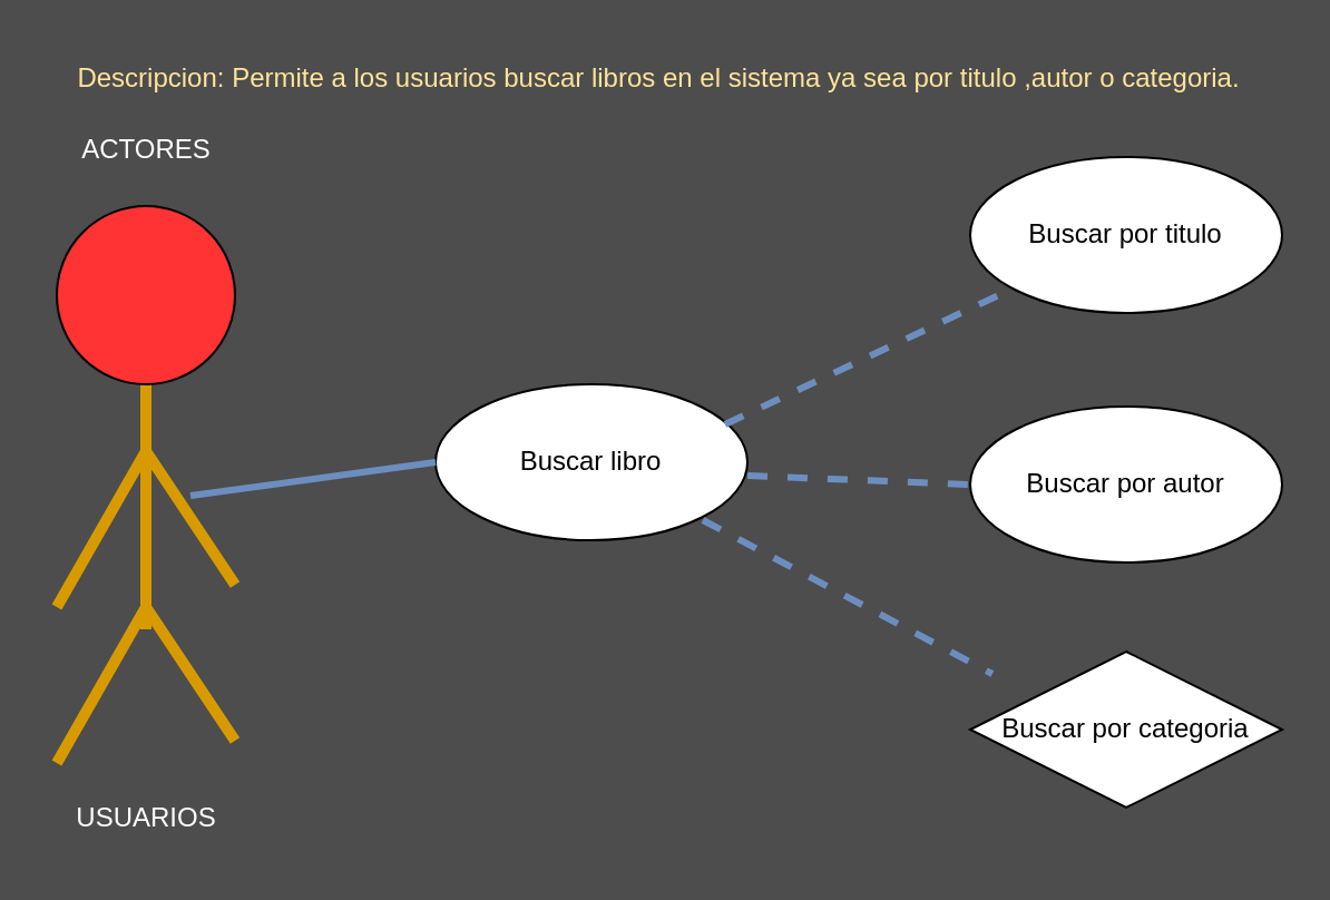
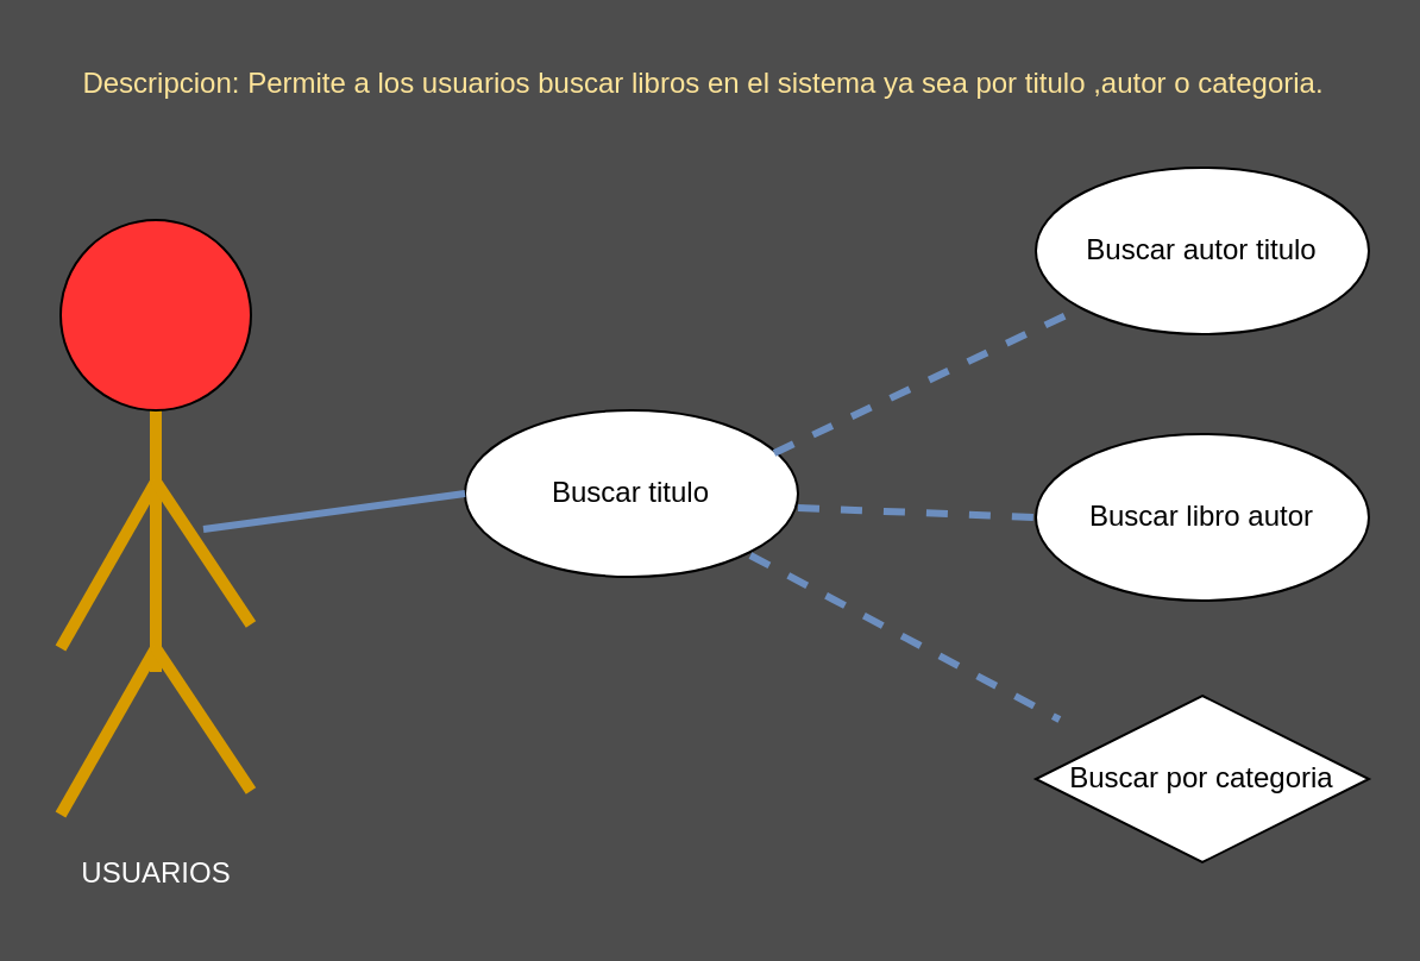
  <mxCell id="0" />
  <mxCell id="1" parent="0" />
  <mxCell id="2" value="" style="endArrow=open;strokeColor=#FF0000;endFill=1;rounded=0" parent="1" edge="1"><mxGeometry relative="1" as="geometry"><mxPoint x="309.5" y="170" as="sourcePoint" /></mxGeometry></mxCell>
  <mxCell id="3" value="" style="endArrow=none;html=1;rounded=1;strokeWidth=5;curved=0;fillColor=#ffe6cc;strokeColor=#d79b00;" parent="1" edge="1"><mxGeometry width="50" height="50" relative="1" as="geometry"><mxPoint x="65" y="282" as="sourcePoint" /><mxPoint x="65" y="172" as="targetPoint" /></mxGeometry></mxCell>
  <mxCell id="4" value="" style="endArrow=none;html=1;rounded=1;strokeWidth=5;curved=0;fillColor=#ffe6cc;strokeColor=#d79b00;" parent="1" edge="1"><mxGeometry width="50" height="50" relative="1" as="geometry"><mxPoint x="25" y="342" as="sourcePoint" /><mxPoint x="65" y="272" as="targetPoint" /></mxGeometry></mxCell>
  <mxCell id="5" value="" style="endArrow=none;html=1;rounded=1;strokeWidth=5;curved=0;fillColor=#ffe6cc;strokeColor=#d79b00;" parent="1" edge="1"><mxGeometry width="50" height="50" relative="1" as="geometry"><mxPoint x="105" y="332" as="sourcePoint" /><mxPoint x="65" y="272" as="targetPoint" /></mxGeometry></mxCell>
  <mxCell id="6" value="" style="ellipse;whiteSpace=wrap;html=1;aspect=fixed;fillColor=#FF3333;" parent="1" vertex="1"><mxGeometry x="25" y="92" width="80" height="80" as="geometry" /></mxCell>
  <mxCell id="7" value="" style="endArrow=none;html=1;rounded=1;strokeWidth=5;curved=0;fillColor=#ffe6cc;strokeColor=#d79b00;" parent="1" edge="1"><mxGeometry width="50" height="50" relative="1" as="geometry"><mxPoint x="65" y="202" as="sourcePoint" /><mxPoint x="25" y="272" as="targetPoint" /></mxGeometry></mxCell>
  <mxCell id="8" value="" style="endArrow=none;html=1;rounded=1;strokeWidth=5;curved=0;fillColor=#ffe6cc;strokeColor=#d79b00;" parent="1" edge="1"><mxGeometry width="50" height="50" relative="1" as="geometry"><mxPoint x="105" y="262" as="sourcePoint" /><mxPoint x="65" y="202" as="targetPoint" /></mxGeometry></mxCell>
- <mxCell id="9" value="&lt;font color=&quot;#ffffff&quot;&gt;ACTORES&lt;/font&gt;" style="text;html=1;align=center;verticalAlign=middle;resizable=0;points=[];autosize=1;strokeColor=none;fillColor=none;" parent="1" vertex="1"><mxGeometry x="25" y="52" width="80" height="30" as="geometry" /></mxCell>
  <mxCell id="10" value="&lt;font color=&quot;#ffffff&quot;&gt;USUARIOS&lt;/font&gt;" style="text;html=1;align=center;verticalAlign=middle;resizable=0;points=[];autosize=1;strokeColor=none;fillColor=none;" parent="1" vertex="1"><mxGeometry x="20" y="352" width="90" height="30" as="geometry" /></mxCell>
- <mxCell id="11" value="Buscar libro" style="ellipse;whiteSpace=wrap;html=1;" parent="1" vertex="1"><mxGeometry x="195" y="172" width="140" height="70" as="geometry" /></mxCell>
+ <mxCell id="11" value="Buscar titulo" style="ellipse;whiteSpace=wrap;html=1;" parent="1" vertex="1"><mxGeometry x="195" y="172" width="140" height="70" as="geometry" /></mxCell>
  <mxCell id="12" value="Buscar por categoria" style="rhombus;whiteSpace=wrap;html=1;" parent="1" vertex="1"><mxGeometry x="435" y="292" width="140" height="70" as="geometry" /></mxCell>
- <mxCell id="13" value="Buscar por autor" style="ellipse;whiteSpace=wrap;html=1;" parent="1" vertex="1"><mxGeometry x="435" y="182" width="140" height="70" as="geometry" /></mxCell>
- <mxCell id="14" value="Buscar por titulo" style="ellipse;whiteSpace=wrap;html=1;" parent="1" vertex="1"><mxGeometry x="435" y="70" width="140" height="70" as="geometry" /></mxCell>
+ <mxCell id="13" value="Buscar libro autor" style="ellipse;whiteSpace=wrap;html=1;" parent="1" vertex="1"><mxGeometry x="435" y="182" width="140" height="70" as="geometry" /></mxCell>
+ <mxCell id="14" value="Buscar autor titulo" style="ellipse;whiteSpace=wrap;html=1;" parent="1" vertex="1"><mxGeometry x="435" y="70" width="140" height="70" as="geometry" /></mxCell>
  <mxCell id="15" value="" style="endArrow=none;html=1;rounded=0;entryX=0;entryY=0.5;entryDx=0;entryDy=0;strokeWidth=3;fillColor=#dae8fc;strokeColor=#6c8ebf;" parent="1" target="11" edge="1"><mxGeometry width="50" height="50" relative="1" as="geometry"><mxPoint x="85" y="222" as="sourcePoint" /><mxPoint x="135" y="172" as="targetPoint" /></mxGeometry></mxCell>
  <mxCell id="16" value="" style="endArrow=none;html=1;rounded=0;fillColor=#dae8fc;strokeColor=#6c8ebf;strokeWidth=3;dashed=1;" parent="1" target="14" edge="1"><mxGeometry width="50" height="50" relative="1" as="geometry"><mxPoint x="325" y="190" as="sourcePoint" /><mxPoint x="375" y="140" as="targetPoint" /></mxGeometry></mxCell>
  <mxCell id="17" value="" style="endArrow=none;html=1;rounded=0;entryX=0;entryY=0.5;entryDx=0;entryDy=0;fillColor=#dae8fc;strokeColor=#6c8ebf;strokeWidth=3;dashed=1;" parent="1" target="13" edge="1"><mxGeometry width="50" height="50" relative="1" as="geometry"><mxPoint x="335" y="213" as="sourcePoint" /><mxPoint x="464" y="152" as="targetPoint" /></mxGeometry></mxCell>
  <mxCell id="18" value="" style="endArrow=none;html=1;rounded=0;entryX=0.071;entryY=0.143;entryDx=0;entryDy=0;entryPerimeter=0;fillColor=#dae8fc;strokeColor=#6c8ebf;strokeWidth=3;dashed=1;" parent="1" target="12" edge="1"><mxGeometry width="50" height="50" relative="1" as="geometry"><mxPoint x="315" y="233" as="sourcePoint" /><mxPoint x="444" y="172" as="targetPoint" /></mxGeometry></mxCell>
  <mxCell id="19" value="&lt;font color=&quot;#ffe599&quot;&gt;Descripcion: Permite a los usuarios buscar libros en el sistema ya sea por titulo ,autor o categoria.&lt;/font&gt;" style="text;html=1;align=center;verticalAlign=middle;resizable=0;points=[];autosize=1;strokeColor=none;fillColor=none;" vertex="1" parent="1"><mxGeometry x="20" y="20" width="550" height="30" as="geometry" /></mxCell>
